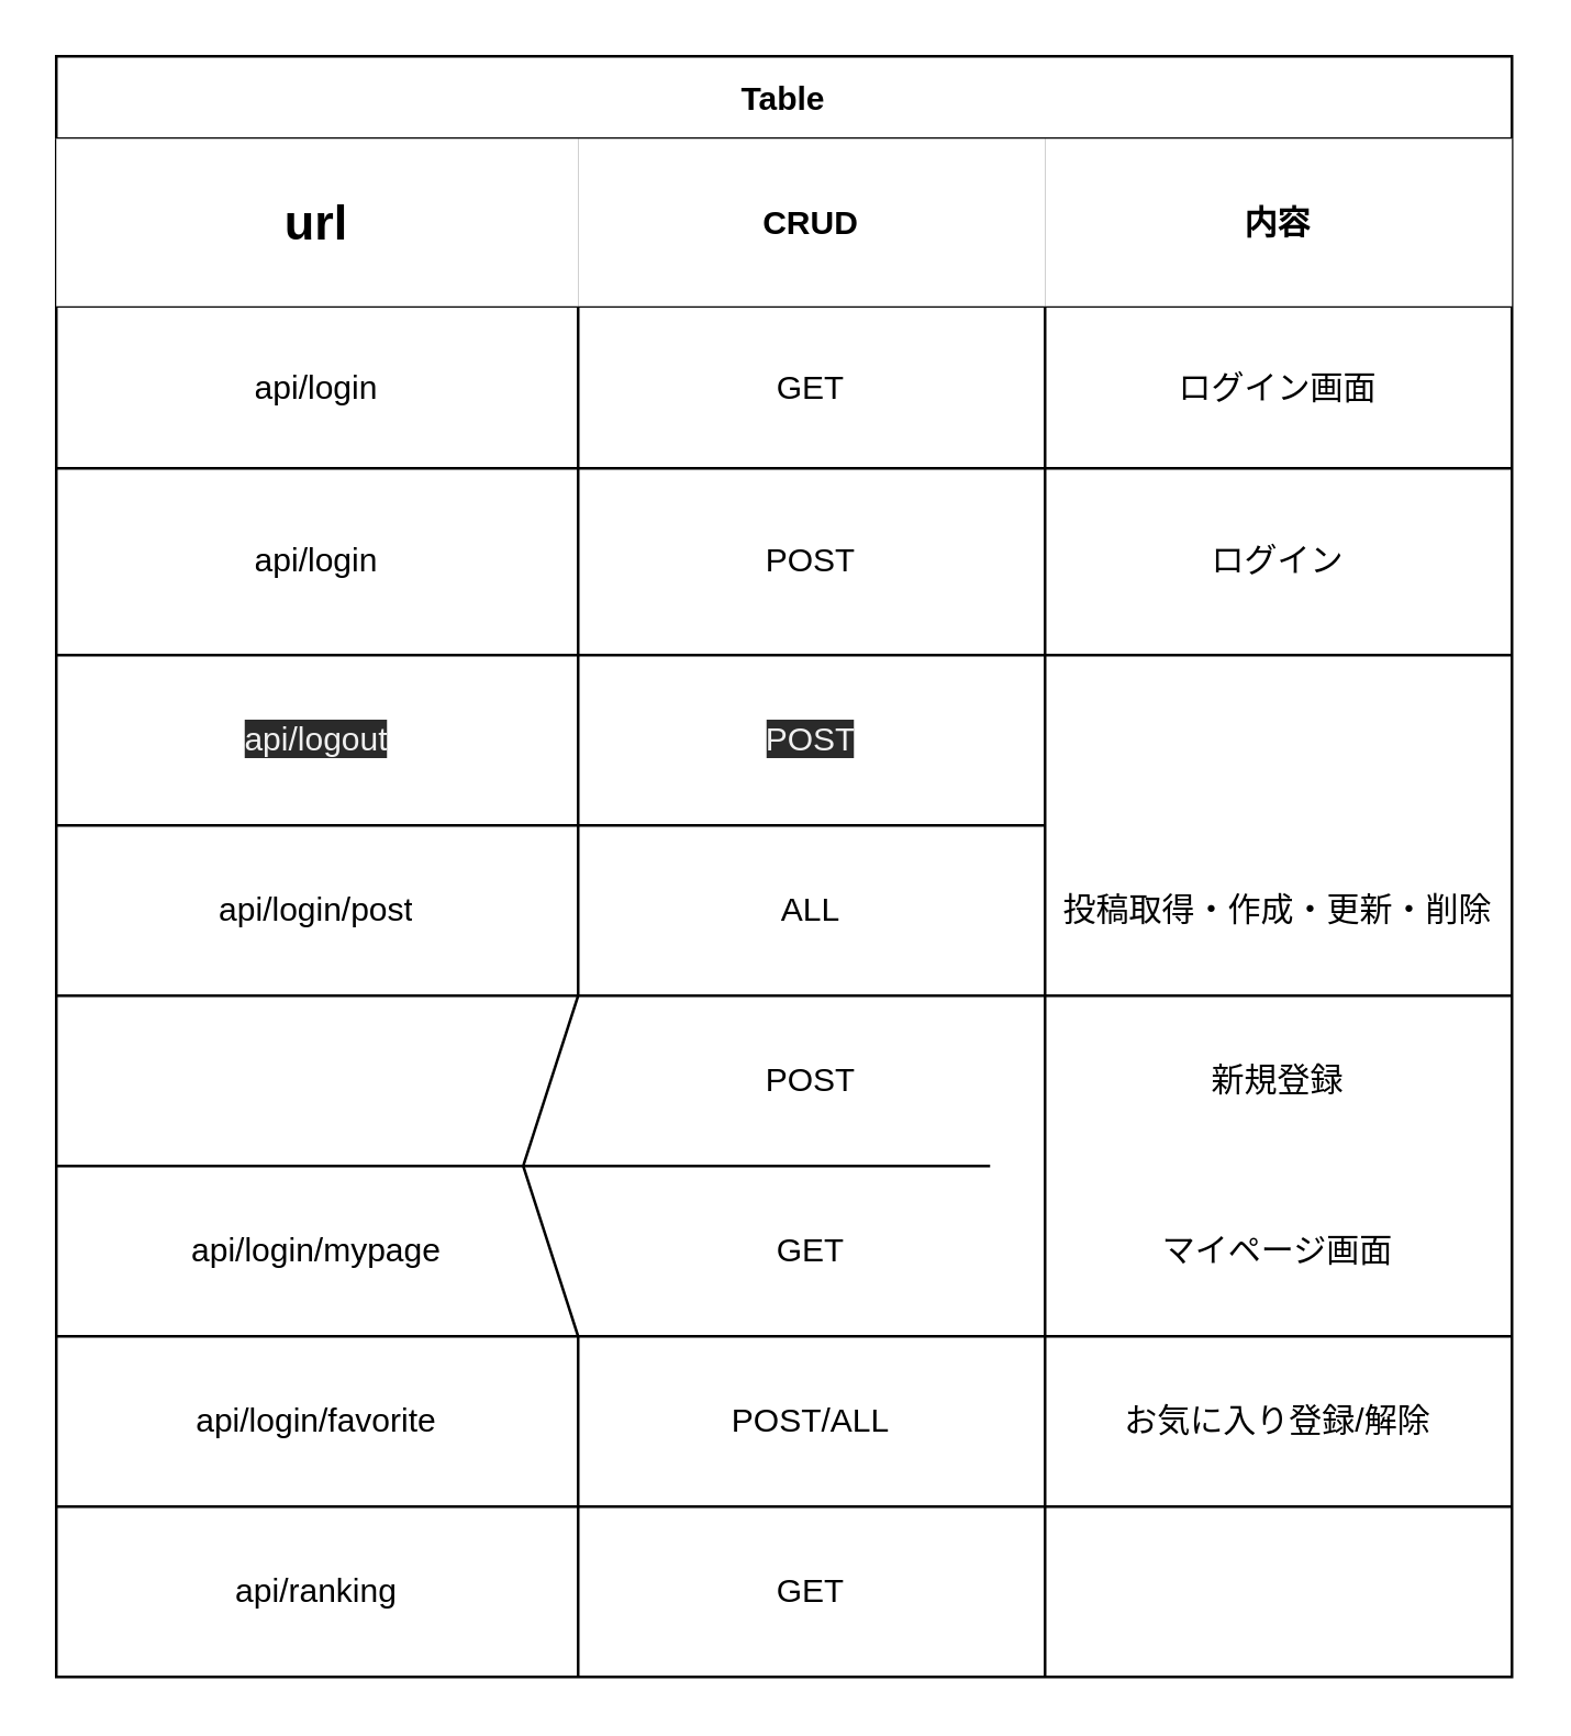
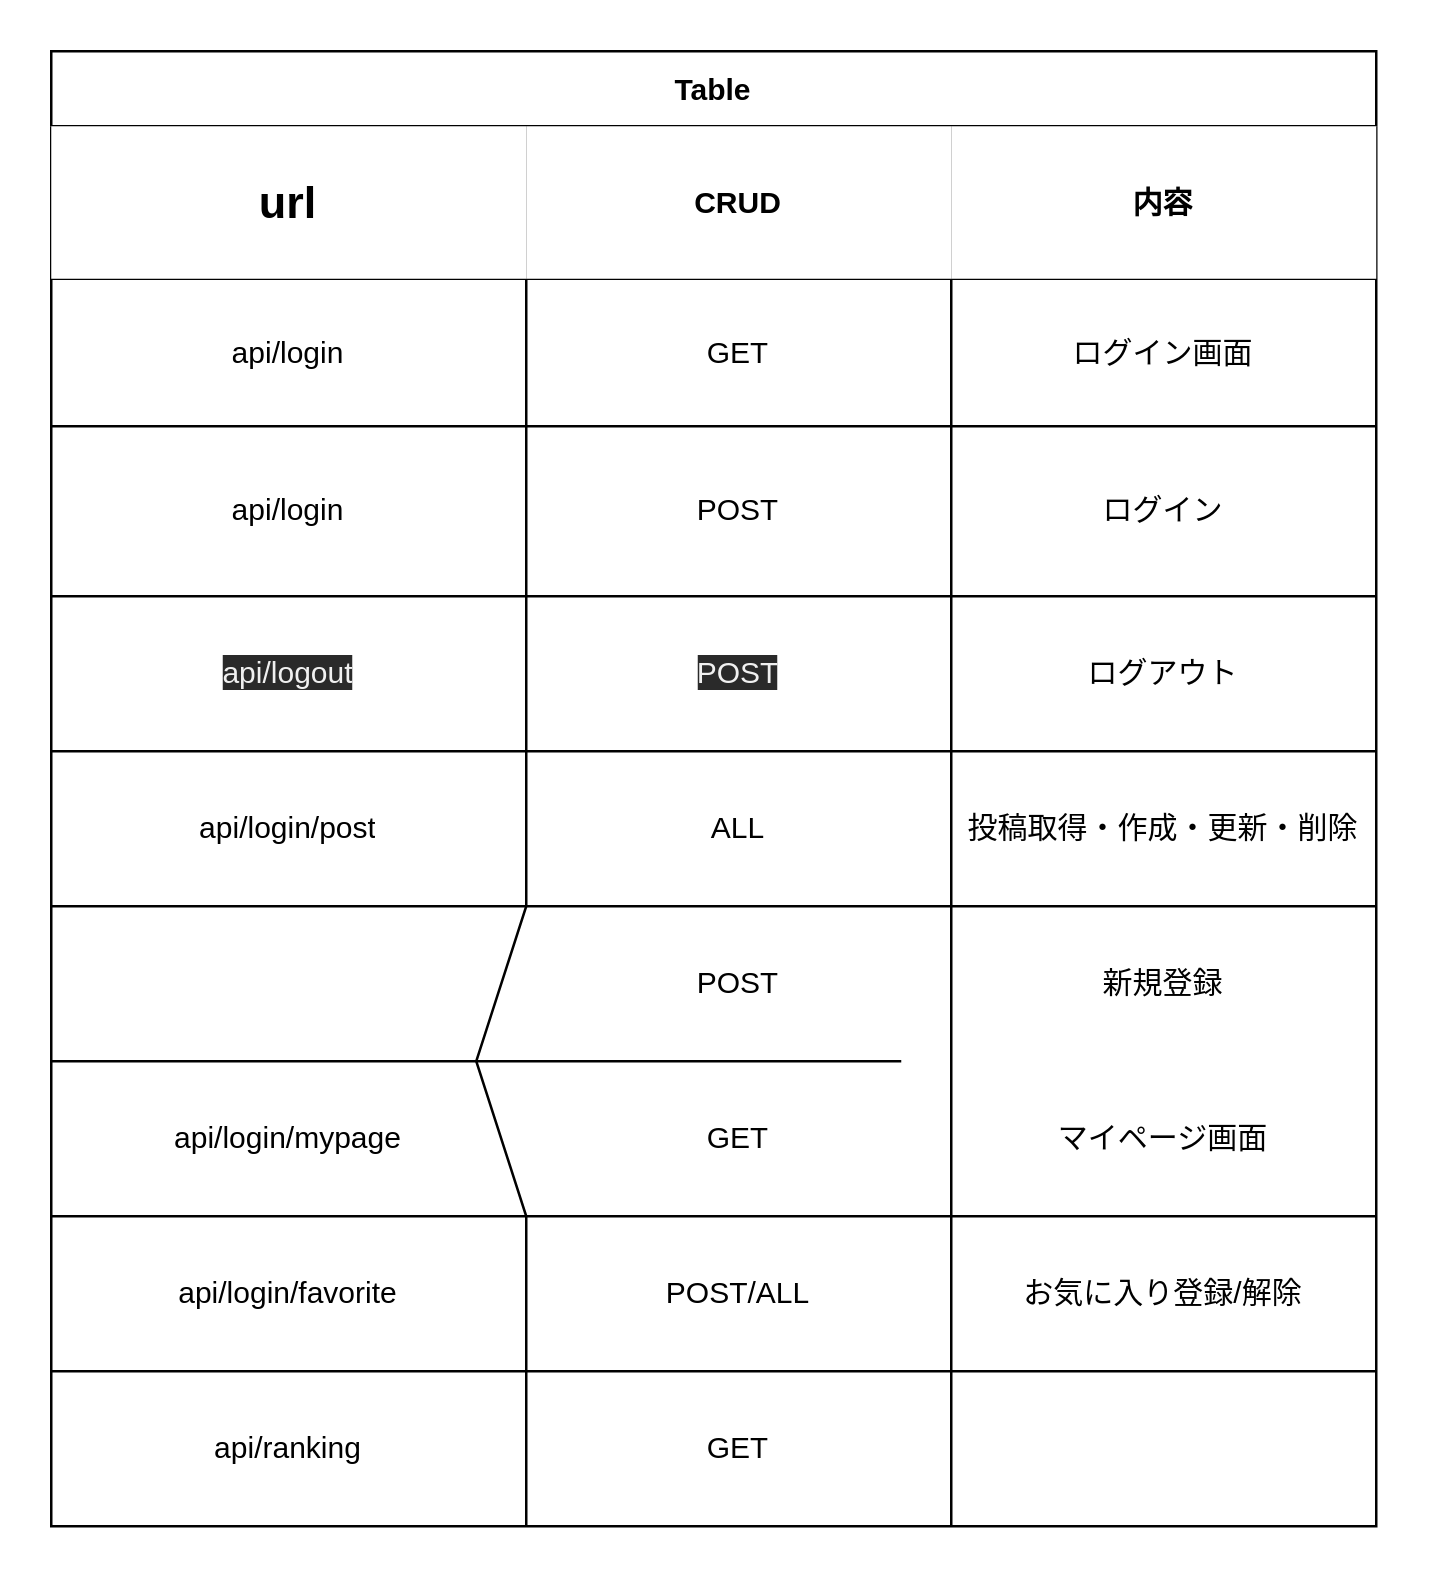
  <mxCell id="0" />
  <mxCell id="1" parent="0" />
  <mxCell id="2" value="Table" style="shape=table;startSize=30;container=1;collapsible=0;childLayout=tableLayout;fontStyle=1;align=center;pointerEvents=1;" parent="1" vertex="1"><mxGeometry x="20" y="20" width="530" height="590" as="geometry" /></mxCell>
  <mxCell id="3" value="" style="shape=partialRectangle;html=1;whiteSpace=wrap;collapsible=0;dropTarget=0;pointerEvents=0;fillColor=none;top=0;left=0;bottom=0;right=0;points=[[0,0.5],[1,0.5]];portConstraint=eastwest;" parent="2" vertex="1"><mxGeometry y="30" width="530" height="61" as="geometry" /></mxCell>
  <mxCell id="4" value="&lt;font style=&quot;font-size: 18px&quot;&gt;&lt;b&gt;url&lt;/b&gt;&lt;/font&gt;" style="shape=partialRectangle;html=1;whiteSpace=wrap;connectable=0;top=0;left=0;bottom=0;right=0;overflow=hidden;pointerEvents=1;" parent="3" vertex="1"><mxGeometry width="190" height="61" as="geometry"><mxRectangle width="190" height="61" as="alternateBounds" /></mxGeometry></mxCell>
  <mxCell id="5" value="&lt;b&gt;CRUD&lt;/b&gt;" style="shape=partialRectangle;html=1;whiteSpace=wrap;connectable=0;top=0;left=0;bottom=0;right=0;overflow=hidden;pointerEvents=1;" parent="3" vertex="1"><mxGeometry x="190" width="170" height="61" as="geometry"><mxRectangle width="170" height="61" as="alternateBounds" /></mxGeometry></mxCell>
  <mxCell id="6" value="&lt;b&gt;内容&lt;/b&gt;" style="shape=partialRectangle;html=1;whiteSpace=wrap;connectable=0;top=0;left=0;bottom=0;right=0;overflow=hidden;pointerEvents=1;" parent="3" vertex="1"><mxGeometry x="360" width="170" height="61" as="geometry"><mxRectangle width="170" height="61" as="alternateBounds" /></mxGeometry></mxCell>
  <mxCell id="7" value="" style="shape=partialRectangle;html=1;whiteSpace=wrap;collapsible=0;dropTarget=0;pointerEvents=0;fillColor=none;top=0;left=0;bottom=0;right=0;points=[[0,0.5],[1,0.5]];portConstraint=eastwest;" parent="2" vertex="1"><mxGeometry y="91" width="530" height="59" as="geometry" /></mxCell>
  <mxCell id="8" value="api/login" style="shape=partialRectangle;html=1;whiteSpace=wrap;connectable=0;fillColor=none;top=0;left=0;bottom=0;right=0;overflow=hidden;pointerEvents=1;" parent="7" vertex="1"><mxGeometry width="190" height="59" as="geometry"><mxRectangle width="190" height="59" as="alternateBounds" /></mxGeometry></mxCell>
  <mxCell id="9" value="GET" style="shape=partialRectangle;html=1;whiteSpace=wrap;connectable=0;fillColor=none;top=0;left=0;bottom=0;right=0;overflow=hidden;pointerEvents=1;" parent="7" vertex="1"><mxGeometry x="190" width="170" height="59" as="geometry"><mxRectangle width="170" height="59" as="alternateBounds" /></mxGeometry></mxCell>
  <mxCell id="10" value="ログイン画面" style="shape=partialRectangle;html=1;whiteSpace=wrap;connectable=0;fillColor=none;top=0;left=0;bottom=0;right=0;overflow=hidden;pointerEvents=1;" parent="7" vertex="1"><mxGeometry x="360" width="170" height="59" as="geometry"><mxRectangle width="170" height="59" as="alternateBounds" /></mxGeometry></mxCell>
  <mxCell id="11" value="" style="shape=partialRectangle;html=1;whiteSpace=wrap;collapsible=0;dropTarget=0;pointerEvents=0;fillColor=none;top=0;left=0;bottom=0;right=0;points=[[0,0.5],[1,0.5]];portConstraint=eastwest;" parent="2" vertex="1"><mxGeometry y="150" width="530" height="68" as="geometry" /></mxCell>
  <mxCell id="12" value="api/login" style="shape=partialRectangle;html=1;whiteSpace=wrap;connectable=0;fillColor=none;top=0;left=0;bottom=0;right=0;overflow=hidden;pointerEvents=1;" parent="11" vertex="1"><mxGeometry width="190" height="68" as="geometry"><mxRectangle width="190" height="68" as="alternateBounds" /></mxGeometry></mxCell>
  <mxCell id="13" value="POST" style="shape=partialRectangle;html=1;whiteSpace=wrap;connectable=0;fillColor=none;top=0;left=0;bottom=0;right=0;overflow=hidden;pointerEvents=1;" parent="11" vertex="1"><mxGeometry x="190" width="170" height="68" as="geometry"><mxRectangle width="170" height="68" as="alternateBounds" /></mxGeometry></mxCell>
  <mxCell id="14" value="ログイン" style="shape=partialRectangle;html=1;whiteSpace=wrap;connectable=0;fillColor=none;top=0;left=0;bottom=0;right=0;overflow=hidden;pointerEvents=1;" parent="11" vertex="1"><mxGeometry x="360" width="170" height="68" as="geometry"><mxRectangle width="170" height="68" as="alternateBounds" /></mxGeometry></mxCell>
  <mxCell id="15" value="" style="shape=partialRectangle;html=1;whiteSpace=wrap;collapsible=0;dropTarget=0;pointerEvents=0;fillColor=none;top=0;left=0;bottom=0;right=0;points=[[0,0.5],[1,0.5]];portConstraint=eastwest;" parent="2" vertex="1"><mxGeometry y="218" width="530" height="62" as="geometry" /></mxCell>
  <mxCell id="16" value="&lt;span style=&quot;color: rgb(240 , 240 , 240) ; font-family: &amp;#34;helvetica&amp;#34; ; font-size: 12px ; font-style: normal ; font-weight: 400 ; letter-spacing: normal ; text-align: center ; text-indent: 0px ; text-transform: none ; word-spacing: 0px ; background-color: rgb(42 , 42 , 42) ; display: inline ; float: none&quot;&gt;api/logout&lt;br&gt;&lt;/span&gt;" style="shape=partialRectangle;html=1;whiteSpace=wrap;connectable=0;fillColor=none;top=0;left=0;bottom=0;right=0;overflow=hidden;pointerEvents=1;" parent="15" vertex="1"><mxGeometry width="190" height="62" as="geometry"><mxRectangle width="190" height="62" as="alternateBounds" /></mxGeometry></mxCell>
  <mxCell id="17" value="&lt;meta charset=&quot;utf-8&quot;&gt;&lt;span style=&quot;color: rgb(240, 240, 240); font-family: helvetica; font-size: 12px; font-style: normal; font-weight: 400; letter-spacing: normal; text-align: center; text-indent: 0px; text-transform: none; word-spacing: 0px; background-color: rgb(42, 42, 42); display: inline; float: none;&quot;&gt;POST&lt;/span&gt;" style="shape=partialRectangle;html=1;whiteSpace=wrap;connectable=0;fillColor=none;top=0;left=0;bottom=0;right=0;overflow=hidden;pointerEvents=1;" parent="15" vertex="1"><mxGeometry x="190" width="170" height="62" as="geometry"><mxRectangle width="170" height="62" as="alternateBounds" /></mxGeometry></mxCell>
+ <mxCell id="18" value="ログアウト" style="shape=partialRectangle;html=1;whiteSpace=wrap;connectable=0;fillColor=none;top=0;left=0;bottom=0;right=0;overflow=hidden;pointerEvents=1;" parent="15" vertex="1"><mxGeometry x="360" width="170" height="62" as="geometry"><mxRectangle width="170" height="62" as="alternateBounds" /></mxGeometry></mxCell>
  <mxCell id="19" style="shape=partialRectangle;html=1;whiteSpace=wrap;collapsible=0;dropTarget=0;pointerEvents=0;fillColor=none;top=0;left=0;bottom=0;right=0;points=[[0,0.5],[1,0.5]];portConstraint=eastwest;" parent="2" vertex="1"><mxGeometry y="280" width="530" height="62" as="geometry" /></mxCell>
  <mxCell id="20" value="api/login/post" style="shape=partialRectangle;html=1;whiteSpace=wrap;connectable=0;fillColor=none;top=0;left=0;bottom=0;right=0;overflow=hidden;pointerEvents=1;" parent="19" vertex="1"><mxGeometry width="190" height="62" as="geometry"><mxRectangle width="190" height="62" as="alternateBounds" /></mxGeometry></mxCell>
  <mxCell id="21" value="ALL" style="shape=partialRectangle;html=1;whiteSpace=wrap;connectable=0;fillColor=none;top=0;left=0;bottom=0;right=0;overflow=hidden;pointerEvents=1;" parent="19" vertex="1"><mxGeometry x="190" width="170" height="62" as="geometry"><mxRectangle width="170" height="62" as="alternateBounds" /></mxGeometry></mxCell>
  <mxCell id="22" value="投稿取得・作成・更新・削除" style="shape=partialRectangle;html=1;whiteSpace=wrap;connectable=0;fillColor=none;top=0;left=0;bottom=0;right=0;overflow=hidden;pointerEvents=1;" parent="19" vertex="1"><mxGeometry x="360" width="170" height="62" as="geometry"><mxRectangle width="170" height="62" as="alternateBounds" /></mxGeometry></mxCell>
  <mxCell id="23" style="shape=partialRectangle;html=1;whiteSpace=wrap;collapsible=0;dropTarget=0;pointerEvents=0;fillColor=none;top=0;left=0;bottom=0;right=0;points=[[0,0.5],[1,0.5]];portConstraint=eastwest;" parent="2" vertex="1"><mxGeometry y="342" width="530" height="62" as="geometry" /></mxCell>
  <mxCell id="24" value="POST" style="shape=partialRectangle;html=1;whiteSpace=wrap;connectable=0;fillColor=none;top=0;left=0;bottom=0;right=0;overflow=hidden;pointerEvents=1;" parent="23" vertex="1"><mxGeometry x="190" width="170" height="62" as="geometry"><mxRectangle width="170" height="62" as="alternateBounds" /></mxGeometry></mxCell>
  <mxCell id="25" value="新規登録" style="shape=partialRectangle;html=1;whiteSpace=wrap;connectable=0;fillColor=none;top=0;left=0;bottom=0;right=0;overflow=hidden;pointerEvents=1;" parent="23" vertex="1"><mxGeometry x="360" width="170" height="62" as="geometry"><mxRectangle width="170" height="62" as="alternateBounds" /></mxGeometry></mxCell>
  <mxCell id="26" style="shape=partialRectangle;html=1;whiteSpace=wrap;collapsible=0;dropTarget=0;pointerEvents=0;fillColor=none;top=0;left=0;bottom=0;right=0;points=[[0,0.5],[1,0.5]];portConstraint=eastwest;" parent="2" vertex="1"><mxGeometry y="404" width="530" height="62" as="geometry" /></mxCell>
  <mxCell id="27" value="api/login/mypage" style="shape=partialRectangle;html=1;whiteSpace=wrap;connectable=0;fillColor=none;top=0;left=0;bottom=0;right=0;overflow=hidden;pointerEvents=1;" parent="26" vertex="1"><mxGeometry width="190" height="62" as="geometry"><mxRectangle width="190" height="62" as="alternateBounds" /></mxGeometry></mxCell>
  <mxCell id="28" value="GET" style="shape=partialRectangle;html=1;whiteSpace=wrap;connectable=0;fillColor=none;top=0;left=0;bottom=0;right=0;overflow=hidden;pointerEvents=1;" parent="26" vertex="1"><mxGeometry x="190" width="170" height="62" as="geometry"><mxRectangle width="170" height="62" as="alternateBounds" /></mxGeometry></mxCell>
  <mxCell id="29" value="マイページ画面" style="shape=partialRectangle;html=1;whiteSpace=wrap;connectable=0;fillColor=none;top=0;left=0;bottom=0;right=0;overflow=hidden;pointerEvents=1;" parent="26" vertex="1"><mxGeometry x="360" width="170" height="62" as="geometry"><mxRectangle width="170" height="62" as="alternateBounds" /></mxGeometry></mxCell>
  <mxCell id="30" style="shape=partialRectangle;html=1;whiteSpace=wrap;collapsible=0;dropTarget=0;pointerEvents=0;fillColor=none;top=0;left=0;bottom=0;right=0;points=[[0,0.5],[1,0.5]];portConstraint=eastwest;" parent="2" vertex="1"><mxGeometry y="466" width="530" height="62" as="geometry" /></mxCell>
  <mxCell id="31" value="api/login/favorite" style="shape=partialRectangle;html=1;whiteSpace=wrap;connectable=0;fillColor=none;top=0;left=0;bottom=0;right=0;overflow=hidden;pointerEvents=1;" parent="30" vertex="1"><mxGeometry width="190" height="62" as="geometry"><mxRectangle width="190" height="62" as="alternateBounds" /></mxGeometry></mxCell>
  <mxCell id="32" value="POST/ALL" style="shape=partialRectangle;html=1;whiteSpace=wrap;connectable=0;fillColor=none;top=0;left=0;bottom=0;right=0;overflow=hidden;pointerEvents=1;" parent="30" vertex="1"><mxGeometry x="190" width="170" height="62" as="geometry"><mxRectangle width="170" height="62" as="alternateBounds" /></mxGeometry></mxCell>
  <mxCell id="33" value="お気に入り登録/解除" style="shape=partialRectangle;html=1;whiteSpace=wrap;connectable=0;fillColor=none;top=0;left=0;bottom=0;right=0;overflow=hidden;pointerEvents=1;" parent="30" vertex="1"><mxGeometry x="360" width="170" height="62" as="geometry"><mxRectangle width="170" height="62" as="alternateBounds" /></mxGeometry></mxCell>
  <mxCell id="34" style="shape=partialRectangle;html=1;whiteSpace=wrap;collapsible=0;dropTarget=0;pointerEvents=0;fillColor=none;top=0;left=0;bottom=0;right=0;points=[[0,0.5],[1,0.5]];portConstraint=eastwest;" vertex="1" parent="2"><mxGeometry y="528" width="530" height="62" as="geometry" /></mxCell>
  <mxCell id="35" value="api/ranking" style="shape=partialRectangle;html=1;whiteSpace=wrap;connectable=0;fillColor=none;top=0;left=0;bottom=0;right=0;overflow=hidden;pointerEvents=1;" vertex="1" parent="34"><mxGeometry width="190" height="62" as="geometry"><mxRectangle width="190" height="62" as="alternateBounds" /></mxGeometry></mxCell>
  <mxCell id="36" value="GET" style="shape=partialRectangle;html=1;whiteSpace=wrap;connectable=0;fillColor=none;top=0;left=0;bottom=0;right=0;overflow=hidden;pointerEvents=1;" vertex="1" parent="34"><mxGeometry x="190" width="170" height="62" as="geometry"><mxRectangle width="170" height="62" as="alternateBounds" /></mxGeometry></mxCell>
  <mxCell id="37" style="shape=partialRectangle;html=1;whiteSpace=wrap;connectable=0;fillColor=none;top=0;left=0;bottom=0;right=0;overflow=hidden;pointerEvents=1;" vertex="1" parent="34"><mxGeometry x="360" width="170" height="62" as="geometry"><mxRectangle width="170" height="62" as="alternateBounds" /></mxGeometry></mxCell>
